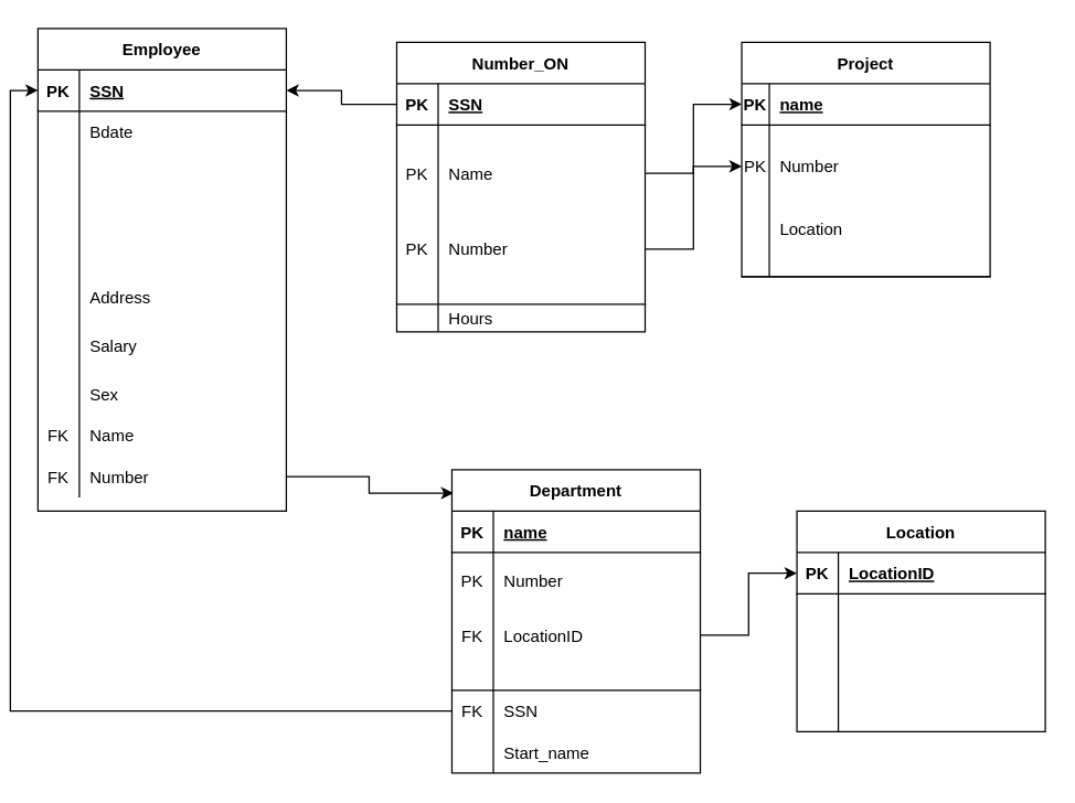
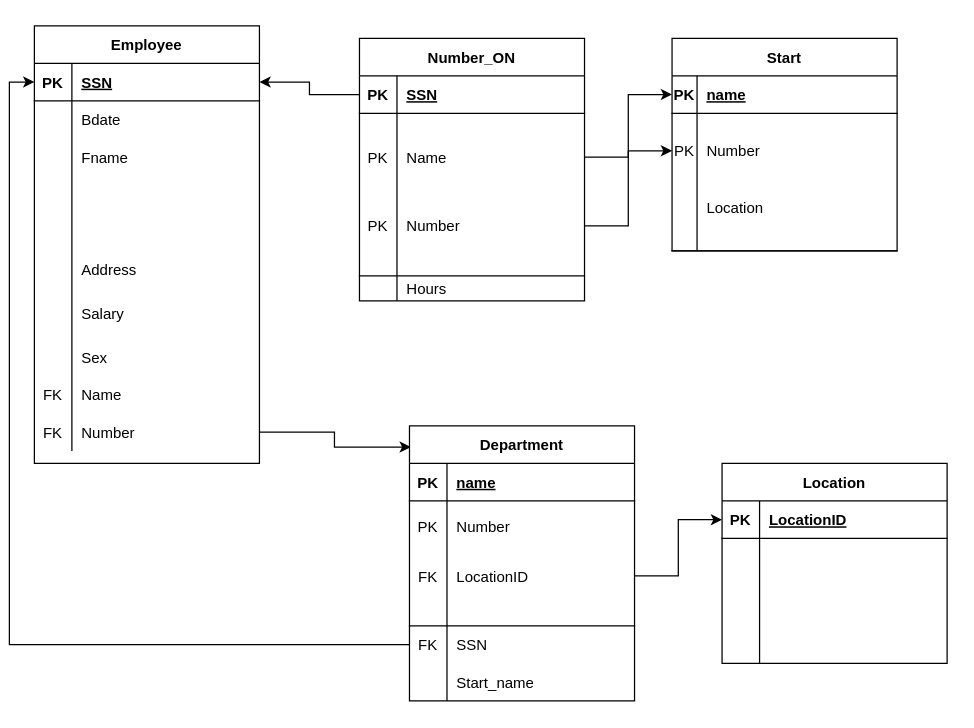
  <mxCell id="0" />
  <mxCell id="1" parent="0" />
  <mxCell id="2" value="Employee" style="shape=table;startSize=30;container=1;collapsible=1;childLayout=tableLayout;fixedRows=1;rowLines=0;fontStyle=1;align=center;resizeLast=1;" vertex="1" parent="1"><mxGeometry x="20" y="20" width="180" height="350" as="geometry" /></mxCell>
  <mxCell id="3" value="" style="shape=partialRectangle;collapsible=0;dropTarget=0;pointerEvents=0;fillColor=none;top=0;left=0;bottom=1;right=0;points=[[0,0.5],[1,0.5]];portConstraint=eastwest;" vertex="1" parent="2"><mxGeometry y="30" width="180" height="30" as="geometry" /></mxCell>
  <mxCell id="4" value="PK" style="shape=partialRectangle;connectable=0;fillColor=none;top=0;left=0;bottom=0;right=0;fontStyle=1;overflow=hidden;" vertex="1" parent="3"><mxGeometry width="30" height="30" as="geometry" /></mxCell>
  <mxCell id="5" value="SSN" style="shape=partialRectangle;connectable=0;fillColor=none;top=0;left=0;bottom=0;right=0;align=left;spacingLeft=6;fontStyle=5;overflow=hidden;" vertex="1" parent="3"><mxGeometry x="30" width="150" height="30" as="geometry" /></mxCell>
  <mxCell id="6" value="" style="shape=partialRectangle;collapsible=0;dropTarget=0;pointerEvents=0;fillColor=none;top=0;left=0;bottom=0;right=0;points=[[0,0.5],[1,0.5]];portConstraint=eastwest;" vertex="1" parent="2"><mxGeometry y="60" width="180" height="30" as="geometry" /></mxCell>
  <mxCell id="7" value="" style="shape=partialRectangle;connectable=0;fillColor=none;top=0;left=0;bottom=0;right=0;editable=1;overflow=hidden;" vertex="1" parent="6"><mxGeometry width="30" height="30" as="geometry" /></mxCell>
  <mxCell id="8" value="Bdate" style="shape=partialRectangle;connectable=0;fillColor=none;top=0;left=0;bottom=0;right=0;align=left;spacingLeft=6;overflow=hidden;" vertex="1" parent="6"><mxGeometry x="30" width="150" height="30" as="geometry" /></mxCell>
  <mxCell id="9" value="" style="shape=partialRectangle;collapsible=0;dropTarget=0;pointerEvents=0;fillColor=none;top=0;left=0;bottom=0;right=0;points=[[0,0.5],[1,0.5]];portConstraint=eastwest;" vertex="1" parent="2"><mxGeometry y="90" width="180" height="30" as="geometry" /></mxCell>
  <mxCell id="10" value="" style="shape=partialRectangle;connectable=0;fillColor=none;top=0;left=0;bottom=0;right=0;editable=1;overflow=hidden;" vertex="1" parent="9"><mxGeometry width="30" height="30" as="geometry" /></mxCell>
+ <mxCell id="11" value="Fname" style="shape=partialRectangle;connectable=0;fillColor=none;top=0;left=0;bottom=0;right=0;align=left;spacingLeft=6;overflow=hidden;" vertex="1" parent="9"><mxGeometry x="30" width="150" height="30" as="geometry" /></mxCell>
  <mxCell id="12" value="" style="shape=partialRectangle;collapsible=0;dropTarget=0;pointerEvents=0;fillColor=none;top=0;left=0;bottom=0;right=0;points=[[0,0.5],[1,0.5]];portConstraint=eastwest;" vertex="1" parent="2"><mxGeometry y="120" width="180" height="30" as="geometry" /></mxCell>
  <mxCell id="13" value="" style="shape=partialRectangle;connectable=0;fillColor=none;top=0;left=0;bottom=0;right=0;editable=1;overflow=hidden;" vertex="1" parent="12"><mxGeometry width="30" height="30" as="geometry" /></mxCell>
  <mxCell id="14" value="" style="shape=partialRectangle;collapsible=0;dropTarget=0;pointerEvents=0;fillColor=none;top=0;left=0;bottom=0;right=0;points=[[0,0.5],[1,0.5]];portConstraint=eastwest;" vertex="1" parent="2"><mxGeometry y="150" width="180" height="30" as="geometry" /></mxCell>
  <mxCell id="15" value="" style="shape=partialRectangle;connectable=0;fillColor=none;top=0;left=0;bottom=0;right=0;editable=1;overflow=hidden;" vertex="1" parent="14"><mxGeometry width="30" height="30" as="geometry" /></mxCell>
  <mxCell id="16" value="" style="shape=partialRectangle;collapsible=0;dropTarget=0;pointerEvents=0;fillColor=none;top=0;left=0;bottom=0;right=0;points=[[0,0.5],[1,0.5]];portConstraint=eastwest;" vertex="1" parent="2"><mxGeometry y="180" width="180" height="30" as="geometry" /></mxCell>
  <mxCell id="17" value="" style="shape=partialRectangle;connectable=0;fillColor=none;top=0;left=0;bottom=0;right=0;editable=1;overflow=hidden;" vertex="1" parent="16"><mxGeometry width="30" height="30" as="geometry" /></mxCell>
  <mxCell id="18" value="Address" style="shape=partialRectangle;connectable=0;fillColor=none;top=0;left=0;bottom=0;right=0;align=left;spacingLeft=6;overflow=hidden;" vertex="1" parent="16"><mxGeometry x="30" width="150" height="30" as="geometry" /></mxCell>
  <mxCell id="19" value="" style="shape=partialRectangle;collapsible=0;dropTarget=0;pointerEvents=0;fillColor=none;top=0;left=0;bottom=0;right=0;points=[[0,0.5],[1,0.5]];portConstraint=eastwest;" vertex="1" parent="2"><mxGeometry y="210" width="180" height="40" as="geometry" /></mxCell>
  <mxCell id="20" value="" style="shape=partialRectangle;connectable=0;fillColor=none;top=0;left=0;bottom=0;right=0;editable=1;overflow=hidden;" vertex="1" parent="19"><mxGeometry width="30" height="40" as="geometry" /></mxCell>
  <mxCell id="21" value="Salary" style="shape=partialRectangle;connectable=0;fillColor=none;top=0;left=0;bottom=0;right=0;align=left;spacingLeft=6;overflow=hidden;" vertex="1" parent="19"><mxGeometry x="30" width="150" height="40" as="geometry" /></mxCell>
  <mxCell id="22" value="" style="shape=partialRectangle;collapsible=0;dropTarget=0;pointerEvents=0;fillColor=none;top=0;left=0;bottom=0;right=0;points=[[0,0.5],[1,0.5]];portConstraint=eastwest;" vertex="1" parent="2"><mxGeometry y="250" width="180" height="30" as="geometry" /></mxCell>
  <mxCell id="23" value="" style="shape=partialRectangle;connectable=0;fillColor=none;top=0;left=0;bottom=0;right=0;editable=1;overflow=hidden;" vertex="1" parent="22"><mxGeometry width="30" height="30" as="geometry" /></mxCell>
  <mxCell id="24" value="Sex" style="shape=partialRectangle;connectable=0;fillColor=none;top=0;left=0;bottom=0;right=0;align=left;spacingLeft=6;overflow=hidden;" vertex="1" parent="22"><mxGeometry x="30" width="150" height="30" as="geometry" /></mxCell>
  <mxCell id="25" value="" style="shape=partialRectangle;collapsible=0;dropTarget=0;pointerEvents=0;fillColor=none;top=0;left=0;bottom=0;right=0;points=[[0,0.5],[1,0.5]];portConstraint=eastwest;" vertex="1" parent="2"><mxGeometry y="280" width="180" height="30" as="geometry" /></mxCell>
  <mxCell id="26" value="FK" style="shape=partialRectangle;connectable=0;fillColor=none;top=0;left=0;bottom=0;right=0;editable=1;overflow=hidden;" vertex="1" parent="25"><mxGeometry width="30" height="30" as="geometry" /></mxCell>
  <mxCell id="27" value="Name" style="shape=partialRectangle;connectable=0;fillColor=none;top=0;left=0;bottom=0;right=0;align=left;spacingLeft=6;overflow=hidden;" vertex="1" parent="25"><mxGeometry x="30" width="150" height="30" as="geometry" /></mxCell>
  <mxCell id="28" value="" style="shape=partialRectangle;collapsible=0;dropTarget=0;pointerEvents=0;fillColor=none;top=0;left=0;bottom=0;right=0;points=[[0,0.5],[1,0.5]];portConstraint=eastwest;" vertex="1" parent="2"><mxGeometry y="310" width="180" height="30" as="geometry" /></mxCell>
  <mxCell id="29" value="FK" style="shape=partialRectangle;connectable=0;fillColor=none;top=0;left=0;bottom=0;right=0;editable=1;overflow=hidden;" vertex="1" parent="28"><mxGeometry width="30" height="30" as="geometry" /></mxCell>
  <mxCell id="30" value="Number" style="shape=partialRectangle;connectable=0;fillColor=none;top=0;left=0;bottom=0;right=0;align=left;spacingLeft=6;overflow=hidden;" vertex="1" parent="28"><mxGeometry x="30" width="150" height="30" as="geometry" /></mxCell>
- <mxCell id="31" value="Project" style="shape=table;startSize=30;container=1;collapsible=1;childLayout=tableLayout;fixedRows=1;rowLines=0;fontStyle=1;align=center;resizeLast=1;" vertex="1" parent="1"><mxGeometry x="530" y="30" width="180" height="170" as="geometry" /></mxCell>
+ <mxCell id="31" value="Start" style="shape=table;startSize=30;container=1;collapsible=1;childLayout=tableLayout;fixedRows=1;rowLines=0;fontStyle=1;align=center;resizeLast=1;" vertex="1" parent="1"><mxGeometry x="530" y="30" width="180" height="170" as="geometry" /></mxCell>
  <mxCell id="32" value="" style="shape=partialRectangle;collapsible=0;dropTarget=0;pointerEvents=0;fillColor=none;top=0;left=0;bottom=1;right=0;points=[[0,0.5],[1,0.5]];portConstraint=eastwest;" vertex="1" parent="31"><mxGeometry y="30" width="180" height="30" as="geometry" /></mxCell>
  <mxCell id="33" value="PK" style="shape=partialRectangle;connectable=0;fillColor=none;top=0;left=0;bottom=0;right=0;fontStyle=1;overflow=hidden;" vertex="1" parent="32"><mxGeometry width="20" height="30" as="geometry" /></mxCell>
  <mxCell id="34" value="name" style="shape=partialRectangle;connectable=0;fillColor=none;top=0;left=0;bottom=0;right=0;align=left;spacingLeft=6;fontStyle=5;overflow=hidden;" vertex="1" parent="32"><mxGeometry x="20" width="160" height="30" as="geometry" /></mxCell>
  <mxCell id="35" value="" style="shape=partialRectangle;collapsible=0;dropTarget=0;pointerEvents=0;fillColor=none;top=0;left=0;bottom=0;right=0;points=[[0,0.5],[1,0.5]];portConstraint=eastwest;" vertex="1" parent="31"><mxGeometry y="60" width="180" height="60" as="geometry" /></mxCell>
  <mxCell id="36" value="PK" style="shape=partialRectangle;connectable=0;fillColor=none;top=0;left=0;bottom=0;right=0;editable=1;overflow=hidden;" vertex="1" parent="35"><mxGeometry width="20" height="60" as="geometry" /></mxCell>
  <mxCell id="37" value="Number" style="shape=partialRectangle;connectable=0;fillColor=none;top=0;left=0;bottom=0;right=0;align=left;spacingLeft=6;overflow=hidden;" vertex="1" parent="35"><mxGeometry x="20" width="160" height="60" as="geometry" /></mxCell>
  <mxCell id="38" value="" style="shape=partialRectangle;collapsible=0;dropTarget=0;pointerEvents=0;fillColor=none;top=0;left=0;bottom=0;right=0;points=[[0,0.5],[1,0.5]];portConstraint=eastwest;" vertex="1" parent="31"><mxGeometry y="120" width="180" height="30" as="geometry" /></mxCell>
  <mxCell id="39" value="" style="shape=partialRectangle;connectable=0;fillColor=none;top=0;left=0;bottom=0;right=0;editable=1;overflow=hidden;" vertex="1" parent="38"><mxGeometry width="20" height="30" as="geometry" /></mxCell>
  <mxCell id="40" value="Location" style="shape=partialRectangle;connectable=0;fillColor=none;top=0;left=0;bottom=0;right=0;align=left;spacingLeft=6;overflow=hidden;" vertex="1" parent="38"><mxGeometry x="20" width="160" height="30" as="geometry" /></mxCell>
  <mxCell id="41" value="" style="shape=partialRectangle;collapsible=0;dropTarget=0;pointerEvents=0;fillColor=none;top=0;left=0;bottom=1;right=0;points=[[0,0.5],[1,0.5]];portConstraint=eastwest;" vertex="1" parent="31"><mxGeometry y="150" width="180" height="20" as="geometry" /></mxCell>
  <mxCell id="42" value="" style="shape=partialRectangle;connectable=0;fillColor=none;top=0;left=0;bottom=0;right=0;fontStyle=1;overflow=hidden;" vertex="1" parent="41"><mxGeometry width="20" height="20" as="geometry" /></mxCell>
  <mxCell id="43" value="" style="shape=partialRectangle;connectable=0;fillColor=none;top=0;left=0;bottom=0;right=0;align=left;spacingLeft=6;fontStyle=5;overflow=hidden;" vertex="1" parent="41"><mxGeometry x="20" width="160" height="20" as="geometry" /></mxCell>
  <mxCell id="44" value="Number_ON" style="shape=table;startSize=30;container=1;collapsible=1;childLayout=tableLayout;fixedRows=1;rowLines=0;fontStyle=1;align=center;resizeLast=1;" vertex="1" parent="1"><mxGeometry x="280" y="30" width="180" height="210" as="geometry" /></mxCell>
  <mxCell id="45" value="" style="shape=partialRectangle;collapsible=0;dropTarget=0;pointerEvents=0;fillColor=none;top=0;left=0;bottom=1;right=0;points=[[0,0.5],[1,0.5]];portConstraint=eastwest;" vertex="1" parent="44"><mxGeometry y="30" width="180" height="30" as="geometry" /></mxCell>
  <mxCell id="46" value="PK" style="shape=partialRectangle;connectable=0;fillColor=none;top=0;left=0;bottom=0;right=0;fontStyle=1;overflow=hidden;" vertex="1" parent="45"><mxGeometry width="30" height="30" as="geometry" /></mxCell>
  <mxCell id="47" value="SSN" style="shape=partialRectangle;connectable=0;fillColor=none;top=0;left=0;bottom=0;right=0;align=left;spacingLeft=6;fontStyle=5;overflow=hidden;" vertex="1" parent="45"><mxGeometry x="30" width="150" height="30" as="geometry" /></mxCell>
  <mxCell id="48" value="" style="shape=partialRectangle;collapsible=0;dropTarget=0;pointerEvents=0;fillColor=none;top=0;left=0;bottom=0;right=0;points=[[0,0.5],[1,0.5]];portConstraint=eastwest;" vertex="1" parent="44"><mxGeometry y="60" width="180" height="70" as="geometry" /></mxCell>
  <mxCell id="49" value="PK" style="shape=partialRectangle;connectable=0;fillColor=none;top=0;left=0;bottom=0;right=0;editable=1;overflow=hidden;" vertex="1" parent="48"><mxGeometry width="30" height="70" as="geometry" /></mxCell>
  <mxCell id="50" value="Name" style="shape=partialRectangle;connectable=0;fillColor=none;top=0;left=0;bottom=0;right=0;align=left;spacingLeft=6;overflow=hidden;" vertex="1" parent="48"><mxGeometry x="30" width="150" height="70" as="geometry" /></mxCell>
  <mxCell id="51" value="" style="shape=partialRectangle;collapsible=0;dropTarget=0;pointerEvents=0;fillColor=none;top=0;left=0;bottom=0;right=0;points=[[0,0.5],[1,0.5]];portConstraint=eastwest;" vertex="1" parent="44"><mxGeometry y="130" width="180" height="40" as="geometry" /></mxCell>
  <mxCell id="52" value="PK" style="shape=partialRectangle;connectable=0;fillColor=none;top=0;left=0;bottom=0;right=0;editable=1;overflow=hidden;" vertex="1" parent="51"><mxGeometry width="30" height="40" as="geometry" /></mxCell>
  <mxCell id="53" value="Number" style="shape=partialRectangle;connectable=0;fillColor=none;top=0;left=0;bottom=0;right=0;align=left;spacingLeft=6;overflow=hidden;" vertex="1" parent="51"><mxGeometry x="30" width="150" height="40" as="geometry" /></mxCell>
  <mxCell id="54" value="" style="shape=partialRectangle;collapsible=0;dropTarget=0;pointerEvents=0;fillColor=none;top=0;left=0;bottom=1;right=0;points=[[0,0.5],[1,0.5]];portConstraint=eastwest;" vertex="1" parent="44"><mxGeometry y="170" width="180" height="20" as="geometry" /></mxCell>
  <mxCell id="55" value="" style="shape=partialRectangle;connectable=0;fillColor=none;top=0;left=0;bottom=0;right=0;fontStyle=1;overflow=hidden;" vertex="1" parent="54"><mxGeometry width="30" height="20" as="geometry" /></mxCell>
  <mxCell id="56" value="" style="shape=partialRectangle;connectable=0;fillColor=none;top=0;left=0;bottom=0;right=0;align=left;spacingLeft=6;fontStyle=5;overflow=hidden;" vertex="1" parent="54"><mxGeometry x="30" width="150" height="20" as="geometry" /></mxCell>
  <mxCell id="57" value="" style="shape=partialRectangle;collapsible=0;dropTarget=0;pointerEvents=0;fillColor=none;top=0;left=0;bottom=0;right=0;points=[[0,0.5],[1,0.5]];portConstraint=eastwest;" vertex="1" parent="44"><mxGeometry y="190" width="180" height="20" as="geometry" /></mxCell>
  <mxCell id="58" value="" style="shape=partialRectangle;connectable=0;fillColor=none;top=0;left=0;bottom=0;right=0;editable=1;overflow=hidden;" vertex="1" parent="57"><mxGeometry width="30" height="20" as="geometry" /></mxCell>
  <mxCell id="59" value="Hours" style="shape=partialRectangle;connectable=0;fillColor=none;top=0;left=0;bottom=0;right=0;align=left;spacingLeft=6;overflow=hidden;" vertex="1" parent="57"><mxGeometry x="30" width="150" height="20" as="geometry" /></mxCell>
  <mxCell id="60" style="edgeStyle=orthogonalEdgeStyle;rounded=0;orthogonalLoop=1;jettySize=auto;html=1;exitX=1;exitY=0.5;exitDx=0;exitDy=0;entryX=0.006;entryY=0.077;entryDx=0;entryDy=0;entryPerimeter=0;" edge="1" parent="1" source="28" target="64"><mxGeometry relative="1" as="geometry" /></mxCell>
  <mxCell id="61" style="edgeStyle=orthogonalEdgeStyle;rounded=0;orthogonalLoop=1;jettySize=auto;html=1;exitX=0;exitY=0.5;exitDx=0;exitDy=0;entryX=1;entryY=0.5;entryDx=0;entryDy=0;" edge="1" parent="1" source="45" target="3"><mxGeometry relative="1" as="geometry" /></mxCell>
  <mxCell id="62" style="edgeStyle=orthogonalEdgeStyle;rounded=0;orthogonalLoop=1;jettySize=auto;html=1;exitX=1;exitY=0.5;exitDx=0;exitDy=0;entryX=0;entryY=0.5;entryDx=0;entryDy=0;" edge="1" parent="1" source="48" target="32"><mxGeometry relative="1" as="geometry" /></mxCell>
  <mxCell id="63" style="edgeStyle=orthogonalEdgeStyle;rounded=0;orthogonalLoop=1;jettySize=auto;html=1;exitX=1;exitY=0.5;exitDx=0;exitDy=0;entryX=0;entryY=0.5;entryDx=0;entryDy=0;" edge="1" parent="1" source="51" target="35"><mxGeometry relative="1" as="geometry" /></mxCell>
  <mxCell id="64" value="Department" style="shape=table;startSize=30;container=1;collapsible=1;childLayout=tableLayout;fixedRows=1;rowLines=0;fontStyle=1;align=center;resizeLast=1;" vertex="1" parent="1"><mxGeometry x="320" y="340" width="180" height="220" as="geometry" /></mxCell>
  <mxCell id="65" value="" style="shape=partialRectangle;collapsible=0;dropTarget=0;pointerEvents=0;fillColor=none;top=0;left=0;bottom=1;right=0;points=[[0,0.5],[1,0.5]];portConstraint=eastwest;" vertex="1" parent="64"><mxGeometry y="30" width="180" height="30" as="geometry" /></mxCell>
  <mxCell id="66" value="PK" style="shape=partialRectangle;connectable=0;fillColor=none;top=0;left=0;bottom=0;right=0;fontStyle=1;overflow=hidden;" vertex="1" parent="65"><mxGeometry width="30" height="30" as="geometry" /></mxCell>
  <mxCell id="67" value="name" style="shape=partialRectangle;connectable=0;fillColor=none;top=0;left=0;bottom=0;right=0;align=left;spacingLeft=6;fontStyle=5;overflow=hidden;" vertex="1" parent="65"><mxGeometry x="30" width="150" height="30" as="geometry" /></mxCell>
  <mxCell id="68" value="" style="shape=partialRectangle;collapsible=0;dropTarget=0;pointerEvents=0;fillColor=none;top=0;left=0;bottom=0;right=0;points=[[0,0.5],[1,0.5]];portConstraint=eastwest;" vertex="1" parent="64"><mxGeometry y="60" width="180" height="40" as="geometry" /></mxCell>
  <mxCell id="69" value="PK" style="shape=partialRectangle;connectable=0;fillColor=none;top=0;left=0;bottom=0;right=0;editable=1;overflow=hidden;" vertex="1" parent="68"><mxGeometry width="30" height="40" as="geometry" /></mxCell>
  <mxCell id="70" value="Number" style="shape=partialRectangle;connectable=0;fillColor=none;top=0;left=0;bottom=0;right=0;align=left;spacingLeft=6;overflow=hidden;" vertex="1" parent="68"><mxGeometry x="30" width="150" height="40" as="geometry" /></mxCell>
  <mxCell id="71" value="" style="shape=partialRectangle;collapsible=0;dropTarget=0;pointerEvents=0;fillColor=none;top=0;left=0;bottom=0;right=0;points=[[0,0.5],[1,0.5]];portConstraint=eastwest;" vertex="1" parent="64"><mxGeometry y="100" width="180" height="40" as="geometry" /></mxCell>
  <mxCell id="72" value="FK" style="shape=partialRectangle;connectable=0;fillColor=none;top=0;left=0;bottom=0;right=0;editable=1;overflow=hidden;" vertex="1" parent="71"><mxGeometry width="30" height="40" as="geometry" /></mxCell>
  <mxCell id="73" value="LocationID" style="shape=partialRectangle;connectable=0;fillColor=none;top=0;left=0;bottom=0;right=0;align=left;spacingLeft=6;overflow=hidden;" vertex="1" parent="71"><mxGeometry x="30" width="150" height="40" as="geometry" /></mxCell>
  <mxCell id="74" value="" style="shape=partialRectangle;collapsible=0;dropTarget=0;pointerEvents=0;fillColor=none;top=0;left=0;bottom=1;right=0;points=[[0,0.5],[1,0.5]];portConstraint=eastwest;" vertex="1" parent="64"><mxGeometry y="140" width="180" height="20" as="geometry" /></mxCell>
  <mxCell id="75" value="" style="shape=partialRectangle;connectable=0;fillColor=none;top=0;left=0;bottom=0;right=0;fontStyle=1;overflow=hidden;" vertex="1" parent="74"><mxGeometry width="30" height="20" as="geometry" /></mxCell>
  <mxCell id="76" value="" style="shape=partialRectangle;connectable=0;fillColor=none;top=0;left=0;bottom=0;right=0;align=left;spacingLeft=6;fontStyle=5;overflow=hidden;" vertex="1" parent="74"><mxGeometry x="30" width="150" height="20" as="geometry" /></mxCell>
  <mxCell id="77" value="" style="shape=partialRectangle;collapsible=0;dropTarget=0;pointerEvents=0;fillColor=none;top=0;left=0;bottom=0;right=0;points=[[0,0.5],[1,0.5]];portConstraint=eastwest;" vertex="1" parent="64"><mxGeometry y="160" width="180" height="30" as="geometry" /></mxCell>
  <mxCell id="78" value="FK" style="shape=partialRectangle;connectable=0;fillColor=none;top=0;left=0;bottom=0;right=0;editable=1;overflow=hidden;" vertex="1" parent="77"><mxGeometry width="30" height="30" as="geometry" /></mxCell>
  <mxCell id="79" value="SSN" style="shape=partialRectangle;connectable=0;fillColor=none;top=0;left=0;bottom=0;right=0;align=left;spacingLeft=6;overflow=hidden;" vertex="1" parent="77"><mxGeometry x="30" width="150" height="30" as="geometry" /></mxCell>
  <mxCell id="80" value="" style="shape=partialRectangle;collapsible=0;dropTarget=0;pointerEvents=0;fillColor=none;top=0;left=0;bottom=0;right=0;points=[[0,0.5],[1,0.5]];portConstraint=eastwest;" vertex="1" parent="64"><mxGeometry y="190" width="180" height="30" as="geometry" /></mxCell>
  <mxCell id="81" value="" style="shape=partialRectangle;connectable=0;fillColor=none;top=0;left=0;bottom=0;right=0;editable=1;overflow=hidden;" vertex="1" parent="80"><mxGeometry width="30" height="30" as="geometry" /></mxCell>
  <mxCell id="82" value="Start_name" style="shape=partialRectangle;connectable=0;fillColor=none;top=0;left=0;bottom=0;right=0;align=left;spacingLeft=6;overflow=hidden;" vertex="1" parent="80"><mxGeometry x="30" width="150" height="30" as="geometry" /></mxCell>
  <mxCell id="83" value="Location" style="shape=table;startSize=30;container=1;collapsible=1;childLayout=tableLayout;fixedRows=1;rowLines=0;fontStyle=1;align=center;resizeLast=1;" vertex="1" parent="1"><mxGeometry x="570" y="370" width="180" height="160" as="geometry" /></mxCell>
  <mxCell id="84" value="" style="shape=partialRectangle;collapsible=0;dropTarget=0;pointerEvents=0;fillColor=none;top=0;left=0;bottom=1;right=0;points=[[0,0.5],[1,0.5]];portConstraint=eastwest;" vertex="1" parent="83"><mxGeometry y="30" width="180" height="30" as="geometry" /></mxCell>
  <mxCell id="85" value="PK" style="shape=partialRectangle;connectable=0;fillColor=none;top=0;left=0;bottom=0;right=0;fontStyle=1;overflow=hidden;" vertex="1" parent="84"><mxGeometry width="30" height="30" as="geometry" /></mxCell>
  <mxCell id="86" value="LocationID" style="shape=partialRectangle;connectable=0;fillColor=none;top=0;left=0;bottom=0;right=0;align=left;spacingLeft=6;fontStyle=5;overflow=hidden;" vertex="1" parent="84"><mxGeometry x="30" width="150" height="30" as="geometry" /></mxCell>
  <mxCell id="87" value="" style="shape=partialRectangle;collapsible=0;dropTarget=0;pointerEvents=0;fillColor=none;top=0;left=0;bottom=0;right=0;points=[[0,0.5],[1,0.5]];portConstraint=eastwest;" vertex="1" parent="83"><mxGeometry y="60" width="180" height="40" as="geometry" /></mxCell>
  <mxCell id="88" value="" style="shape=partialRectangle;connectable=0;fillColor=none;top=0;left=0;bottom=0;right=0;editable=1;overflow=hidden;" vertex="1" parent="87"><mxGeometry width="30" height="40" as="geometry" /></mxCell>
  <mxCell id="89" value="" style="shape=partialRectangle;connectable=0;fillColor=none;top=0;left=0;bottom=0;right=0;align=left;spacingLeft=6;overflow=hidden;" vertex="1" parent="87"><mxGeometry x="30" width="150" height="40" as="geometry" /></mxCell>
  <mxCell id="90" value="" style="shape=partialRectangle;collapsible=0;dropTarget=0;pointerEvents=0;fillColor=none;top=0;left=0;bottom=0;right=0;points=[[0,0.5],[1,0.5]];portConstraint=eastwest;" vertex="1" parent="83"><mxGeometry y="100" width="180" height="30" as="geometry" /></mxCell>
  <mxCell id="91" value="" style="shape=partialRectangle;connectable=0;fillColor=none;top=0;left=0;bottom=0;right=0;editable=1;overflow=hidden;" vertex="1" parent="90"><mxGeometry width="30" height="30" as="geometry" /></mxCell>
  <mxCell id="92" value="" style="shape=partialRectangle;connectable=0;fillColor=none;top=0;left=0;bottom=0;right=0;align=left;spacingLeft=6;overflow=hidden;" vertex="1" parent="90"><mxGeometry x="30" width="150" height="30" as="geometry" /></mxCell>
  <mxCell id="93" value="" style="shape=partialRectangle;collapsible=0;dropTarget=0;pointerEvents=0;fillColor=none;top=0;left=0;bottom=0;right=0;points=[[0,0.5],[1,0.5]];portConstraint=eastwest;" vertex="1" parent="83"><mxGeometry y="130" width="180" height="30" as="geometry" /></mxCell>
  <mxCell id="94" value="" style="shape=partialRectangle;connectable=0;fillColor=none;top=0;left=0;bottom=0;right=0;editable=1;overflow=hidden;" vertex="1" parent="93"><mxGeometry width="30" height="30" as="geometry" /></mxCell>
  <mxCell id="95" value="" style="shape=partialRectangle;connectable=0;fillColor=none;top=0;left=0;bottom=0;right=0;align=left;spacingLeft=6;overflow=hidden;" vertex="1" parent="93"><mxGeometry x="30" width="150" height="30" as="geometry" /></mxCell>
  <mxCell id="96" style="edgeStyle=orthogonalEdgeStyle;rounded=0;orthogonalLoop=1;jettySize=auto;html=1;exitX=1;exitY=0.5;exitDx=0;exitDy=0;entryX=0;entryY=0.5;entryDx=0;entryDy=0;" edge="1" parent="1" source="71" target="84"><mxGeometry relative="1" as="geometry" /></mxCell>
  <mxCell id="97" style="edgeStyle=orthogonalEdgeStyle;rounded=0;orthogonalLoop=1;jettySize=auto;html=1;exitX=0;exitY=0.5;exitDx=0;exitDy=0;entryX=0;entryY=0.5;entryDx=0;entryDy=0;" edge="1" parent="1" source="77" target="3"><mxGeometry relative="1" as="geometry" /></mxCell>
